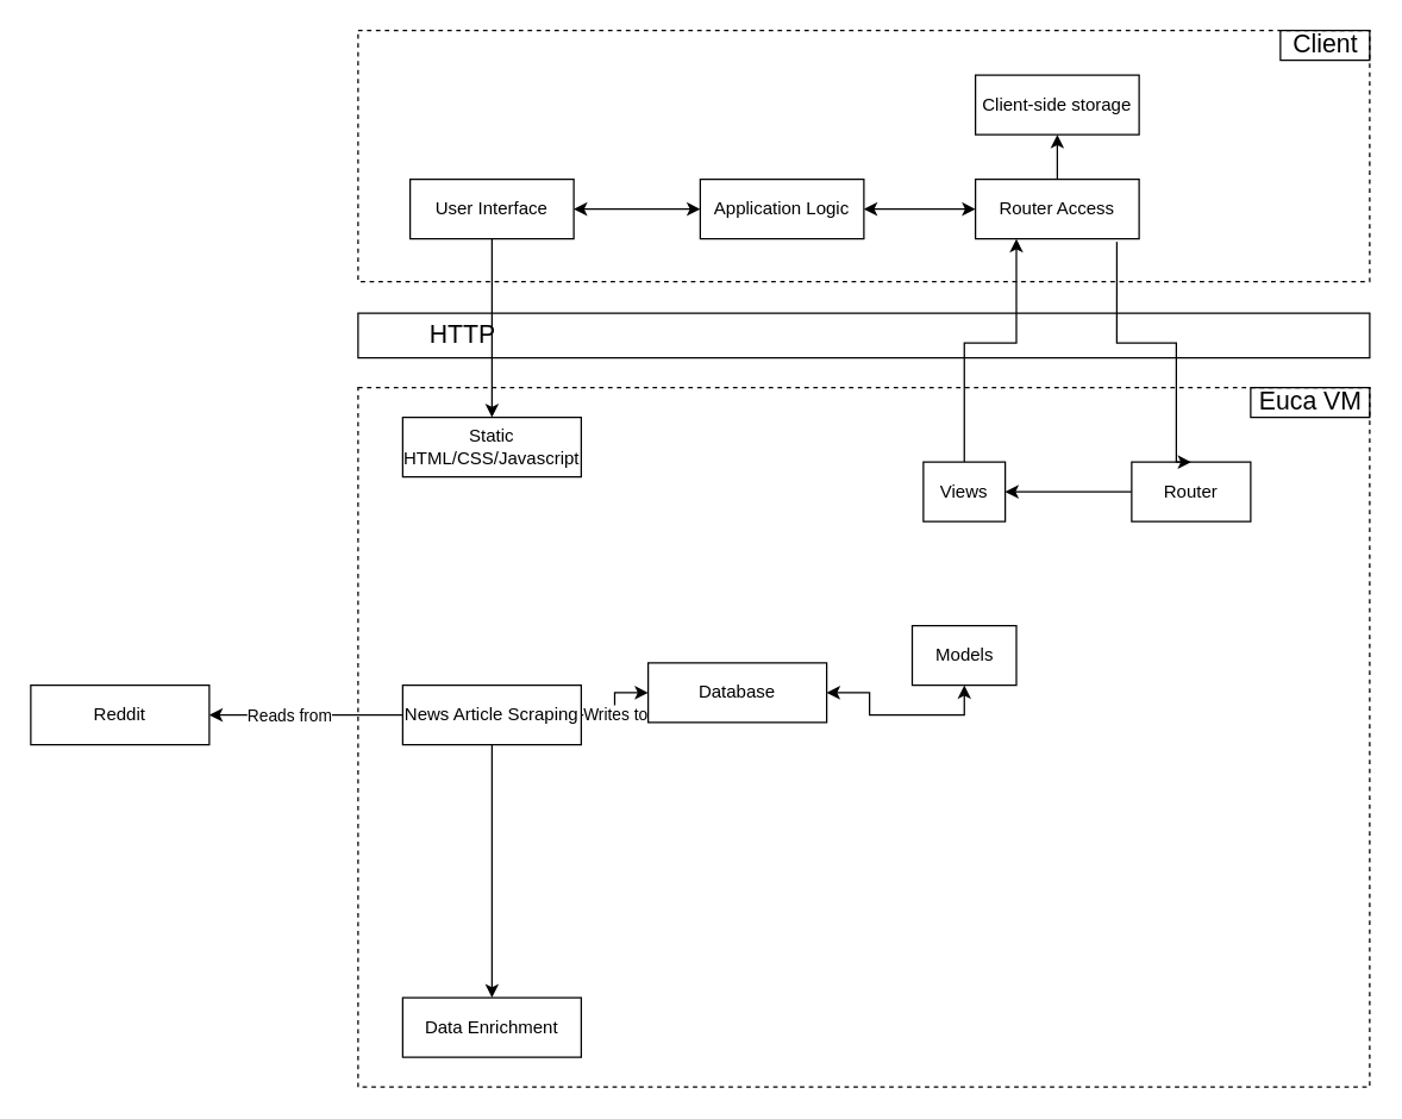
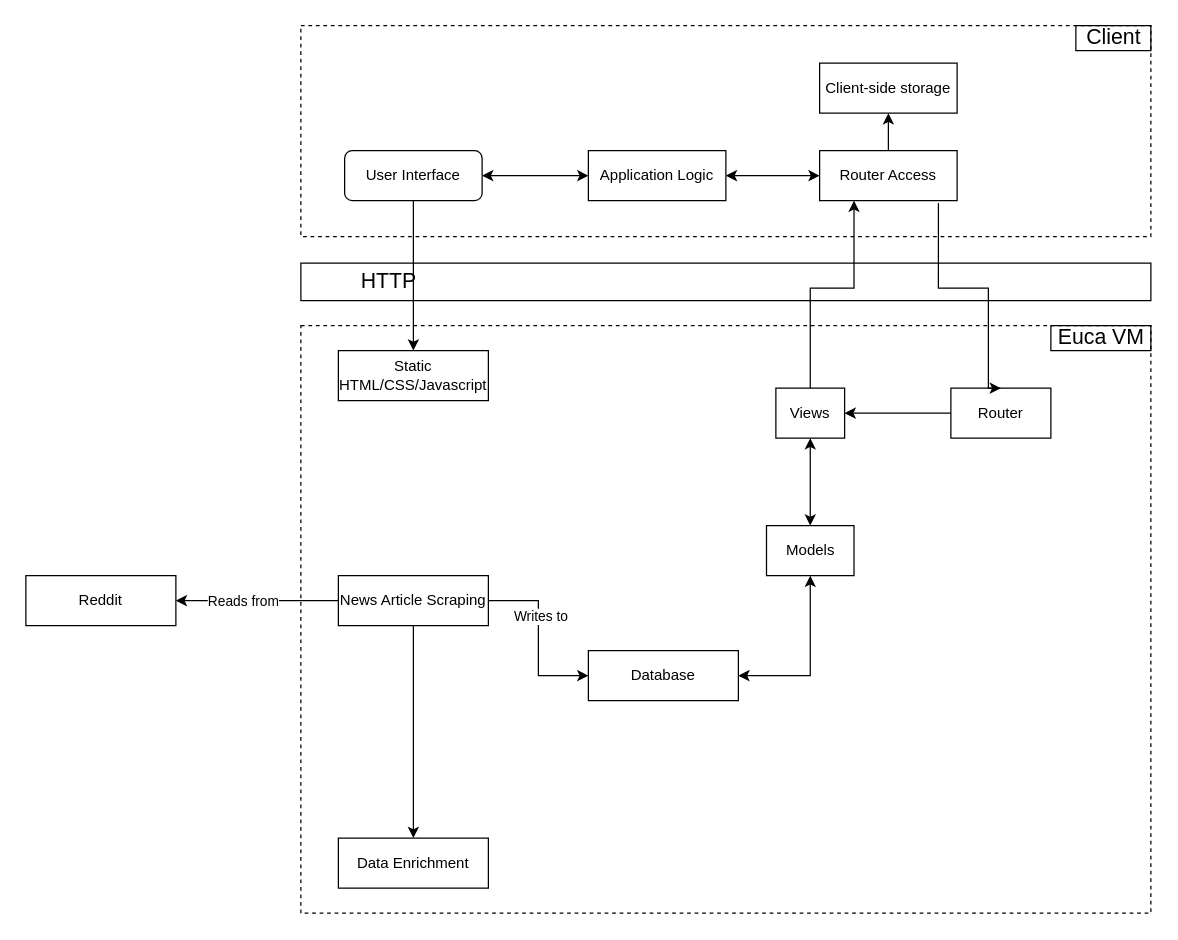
  <mxCell id="0" />
  <mxCell id="1" parent="0" />
  <mxCell id="2" value="" style="rounded=0;whiteSpace=wrap;html=1;fillColor=none;dashed=1;" parent="1" vertex="1"><mxGeometry x="240" y="260" width="680" height="470" as="geometry" /></mxCell>
  <mxCell id="3" value="" style="rounded=0;whiteSpace=wrap;html=1;fillColor=none;dashed=1;" parent="1" vertex="1"><mxGeometry x="240" y="20" width="680" height="168.75" as="geometry" /></mxCell>
  <mxCell id="4" style="edgeStyle=orthogonalEdgeStyle;rounded=0;orthogonalLoop=1;jettySize=auto;html=1;exitX=0;exitY=0.5;exitDx=0;exitDy=0;entryX=1;entryY=0.5;entryDx=0;entryDy=0;startArrow=none;startFill=0;" edge="1" parent="1" source="5" target="8"><mxGeometry relative="1" as="geometry" /></mxCell>
  <mxCell id="5" value="Router" style="rounded=0;whiteSpace=wrap;html=1;" parent="1" vertex="1"><mxGeometry x="760" y="310" width="80" height="40" as="geometry" /></mxCell>
  <mxCell id="6" style="edgeStyle=orthogonalEdgeStyle;rounded=0;orthogonalLoop=1;jettySize=auto;html=1;exitX=0.5;exitY=0;exitDx=0;exitDy=0;entryX=0.25;entryY=1;entryDx=0;entryDy=0;startArrow=none;startFill=0;" edge="1" parent="1" source="8" target="19"><mxGeometry relative="1" as="geometry"><Array as="points"><mxPoint x="648" y="230" /><mxPoint x="683" y="230" /></Array></mxGeometry></mxCell>
+ <mxCell id="7" style="edgeStyle=orthogonalEdgeStyle;rounded=0;orthogonalLoop=1;jettySize=auto;html=1;exitX=0.5;exitY=1;exitDx=0;exitDy=0;startArrow=classic;startFill=1;" edge="1" parent="1" source="8" target="33"><mxGeometry relative="1" as="geometry" /></mxCell>
  <mxCell id="8" value="Views" style="whiteSpace=wrap;html=1;" parent="1" vertex="1"><mxGeometry x="620" y="310" width="55" height="40" as="geometry" /></mxCell>
- <mxCell id="9" value="Database" style="rounded=0;whiteSpace=wrap;html=1;" parent="1" vertex="1"><mxGeometry x="435" y="445" width="120" height="40" as="geometry" /></mxCell>
+ <mxCell id="9" value="Database" style="rounded=0;whiteSpace=wrap;html=1;" parent="1" vertex="1"><mxGeometry x="470" y="520" width="120" height="40" as="geometry" /></mxCell>
  <mxCell id="10" value="Static HTML/CSS/Javascript" style="rounded=0;whiteSpace=wrap;html=1;" parent="1" vertex="1"><mxGeometry x="270" y="280" width="120" height="40" as="geometry" /></mxCell>
  <mxCell id="11" value="" style="rounded=0;whiteSpace=wrap;html=1;fillColor=none;" parent="1" vertex="1"><mxGeometry x="240" y="210" width="680" height="30" as="geometry" /></mxCell>
  <mxCell id="12" value="&lt;font style=&quot;font-size: 17px&quot;&gt;HTTP&lt;br&gt;&lt;/font&gt;" style="text;html=1;align=center;verticalAlign=middle;resizable=0;points=[];autosize=1;" parent="1" vertex="1"><mxGeometry x="280" y="215" width="60" height="20" as="geometry" /></mxCell>
  <mxCell id="13" value="&lt;font style=&quot;font-size: 17px&quot;&gt;Euca VM&lt;/font&gt;" style="text;html=1;align=center;verticalAlign=middle;resizable=0;points=[];autosize=1;strokeColor=default;" parent="1" vertex="1"><mxGeometry x="840" y="260" width="80" height="20" as="geometry" /></mxCell>
  <mxCell id="14" value="&lt;font style=&quot;font-size: 17px&quot;&gt;Client&lt;/font&gt;" style="text;html=1;align=center;verticalAlign=middle;resizable=0;points=[];autosize=1;strokeColor=default;" parent="1" vertex="1"><mxGeometry x="860" y="20" width="60" height="20" as="geometry" /></mxCell>
  <mxCell id="15" style="edgeStyle=none;rounded=0;orthogonalLoop=1;jettySize=auto;html=1;entryX=0.5;entryY=0;entryDx=0;entryDy=0;startArrow=none;startFill=0;endArrow=classic;endFill=1;" parent="1" source="16" target="10" edge="1"><mxGeometry relative="1" as="geometry" /></mxCell>
- <mxCell id="16" value="User Interface" style="rounded=0;whiteSpace=wrap;html=1;fillColor=none;" parent="1" vertex="1"><mxGeometry x="275" y="120" width="110" height="40" as="geometry" /></mxCell>
+ <mxCell id="16" value="User Interface" style="whiteSpace=wrap;html=1;fillColor=none;rounded=1;" parent="1" vertex="1"><mxGeometry x="275" y="120" width="110" height="40" as="geometry" /></mxCell>
  <mxCell id="17" value="" style="edgeStyle=none;rounded=0;orthogonalLoop=1;jettySize=auto;html=1;startArrow=none;startFill=0;endArrow=classic;endFill=1;" parent="1" source="19" target="20" edge="1"><mxGeometry relative="1" as="geometry" /></mxCell>
  <mxCell id="18" style="edgeStyle=orthogonalEdgeStyle;rounded=0;orthogonalLoop=1;jettySize=auto;html=1;exitX=0.864;exitY=1.05;exitDx=0;exitDy=0;entryX=0.5;entryY=0;entryDx=0;entryDy=0;startArrow=none;startFill=0;endArrow=classic;endFill=1;exitPerimeter=0;" parent="1" source="19" target="5" edge="1"><mxGeometry relative="1" as="geometry"><Array as="points"><mxPoint x="750" y="230" /><mxPoint x="790" y="230" /></Array></mxGeometry></mxCell>
  <mxCell id="19" value="Router Access" style="rounded=0;whiteSpace=wrap;html=1;fillColor=none;" parent="1" vertex="1"><mxGeometry x="655" y="120" width="110" height="40" as="geometry" /></mxCell>
  <mxCell id="20" value="Client-side storage" style="rounded=0;whiteSpace=wrap;html=1;fillColor=none;" parent="1" vertex="1"><mxGeometry x="655" y="50" width="110" height="40" as="geometry" /></mxCell>
  <mxCell id="21" value="" style="edgeStyle=none;rounded=0;orthogonalLoop=1;jettySize=auto;html=1;startArrow=classic;startFill=1;endArrow=classic;endFill=1;" parent="1" source="23" target="19" edge="1"><mxGeometry relative="1" as="geometry" /></mxCell>
  <mxCell id="22" value="" style="edgeStyle=none;rounded=0;orthogonalLoop=1;jettySize=auto;html=1;startArrow=classic;startFill=1;endArrow=classic;endFill=1;" parent="1" source="23" target="16" edge="1"><mxGeometry relative="1" as="geometry" /></mxCell>
  <mxCell id="23" value="Application Logic" style="rounded=0;whiteSpace=wrap;html=1;fillColor=none;" parent="1" vertex="1"><mxGeometry x="470" y="120" width="110" height="40" as="geometry" /></mxCell>
  <mxCell id="24" style="edgeStyle=orthogonalEdgeStyle;rounded=0;orthogonalLoop=1;jettySize=auto;html=1;exitX=1;exitY=0.5;exitDx=0;exitDy=0;entryX=0;entryY=0.5;entryDx=0;entryDy=0;" parent="1" source="29" target="9" edge="1"><mxGeometry relative="1" as="geometry" /></mxCell>
  <mxCell id="25" value="Writes to" style="edgeLabel;html=1;align=center;verticalAlign=middle;resizable=0;points=[];" parent="24" vertex="1" connectable="0"><mxGeometry x="-0.26" y="1" relative="1" as="geometry"><mxPoint as="offset" /></mxGeometry></mxCell>
  <mxCell id="26" style="edgeStyle=orthogonalEdgeStyle;rounded=0;orthogonalLoop=1;jettySize=auto;html=1;exitX=0;exitY=0.5;exitDx=0;exitDy=0;entryX=1;entryY=0.5;entryDx=0;entryDy=0;" parent="1" source="29" target="30" edge="1"><mxGeometry relative="1" as="geometry" /></mxCell>
  <mxCell id="27" value="Reads from" style="edgeLabel;html=1;align=center;verticalAlign=middle;resizable=0;points=[];" parent="26" vertex="1" connectable="0"><mxGeometry x="0.18" y="1" relative="1" as="geometry"><mxPoint y="-1" as="offset" /></mxGeometry></mxCell>
  <mxCell id="28" style="edgeStyle=orthogonalEdgeStyle;rounded=0;orthogonalLoop=1;jettySize=auto;html=1;exitX=0.5;exitY=1;exitDx=0;exitDy=0;entryX=0.5;entryY=0;entryDx=0;entryDy=0;" parent="1" source="29" target="31" edge="1"><mxGeometry relative="1" as="geometry" /></mxCell>
  <mxCell id="29" value="News Article Scraping" style="rounded=0;whiteSpace=wrap;html=1;" parent="1" vertex="1"><mxGeometry x="270" y="460" width="120" height="40" as="geometry" /></mxCell>
  <mxCell id="30" value="Reddit" style="rounded=0;whiteSpace=wrap;html=1;" parent="1" vertex="1"><mxGeometry x="20" y="460" width="120" height="40" as="geometry" /></mxCell>
  <mxCell id="31" value="Data Enrichment" style="rounded=0;whiteSpace=wrap;html=1;" parent="1" vertex="1"><mxGeometry x="270" y="670" width="120" height="40" as="geometry" /></mxCell>
  <mxCell id="32" style="edgeStyle=orthogonalEdgeStyle;rounded=0;orthogonalLoop=1;jettySize=auto;html=1;exitX=0.5;exitY=1;exitDx=0;exitDy=0;entryX=1;entryY=0.5;entryDx=0;entryDy=0;startArrow=classic;startFill=1;" edge="1" parent="1" source="33" target="9"><mxGeometry relative="1" as="geometry" /></mxCell>
  <mxCell id="33" value="Models" style="whiteSpace=wrap;html=1;" vertex="1" parent="1"><mxGeometry x="612.5" y="420" width="70" height="40" as="geometry" /></mxCell>
